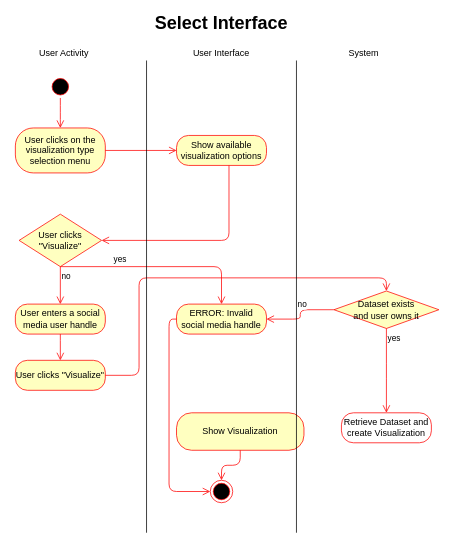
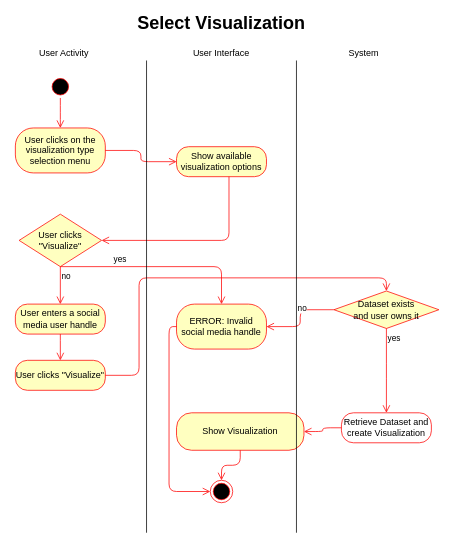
  <mxCell id="0" />
  <mxCell id="1" parent="0" />
  <mxCell id="2" value="" style="ellipse;html=1;shape=startState;fillColor=#000000;strokeColor=#ff0000;" vertex="1" parent="1"><mxGeometry x="65" y="100" width="30" height="30" as="geometry" /></mxCell>
  <mxCell id="3" value="" style="edgeStyle=orthogonalEdgeStyle;html=1;verticalAlign=bottom;endArrow=open;endSize=8;strokeColor=#ff0000;" edge="1" source="2" parent="1"><mxGeometry relative="1" as="geometry"><mxPoint x="80" y="170" as="targetPoint" /></mxGeometry></mxCell>
  <mxCell id="4" value="User clicks on the visualization type selection menu" style="rounded=1;whiteSpace=wrap;html=1;arcSize=40;fontColor=#000000;fillColor=#ffffc0;strokeColor=#ff0000;" vertex="1" parent="1"><mxGeometry x="20" y="170" width="120" height="60" as="geometry" /></mxCell>
  <mxCell id="5" value="" style="edgeStyle=orthogonalEdgeStyle;html=1;verticalAlign=bottom;endArrow=open;endSize=8;strokeColor=#ff0000;entryX=0;entryY=0.5;entryDx=0;entryDy=0;" edge="1" source="4" parent="1" target="6"><mxGeometry relative="1" as="geometry"><mxPoint x="425" y="200" as="targetPoint" /></mxGeometry></mxCell>
- <mxCell id="6" value="Show available visualization options" style="rounded=1;whiteSpace=wrap;html=1;arcSize=40;fontColor=#000000;fillColor=#ffffc0;strokeColor=#ff0000;" vertex="1" parent="1"><mxGeometry x="235" y="180" width="120" height="40" as="geometry" /></mxCell>
+ <mxCell id="6" value="Show available visualization options" style="rounded=1;whiteSpace=wrap;html=1;arcSize=40;fontColor=#000000;fillColor=#ffffc0;strokeColor=#ff0000;" vertex="1" parent="1"><mxGeometry x="235" y="195" width="120" height="40" as="geometry" /></mxCell>
  <mxCell id="7" value="" style="edgeStyle=orthogonalEdgeStyle;html=1;verticalAlign=bottom;endArrow=open;endSize=8;strokeColor=#ff0000;entryX=1;entryY=0.5;entryDx=0;entryDy=0;" edge="1" source="6" parent="1" target="10"><mxGeometry relative="1" as="geometry"><mxPoint x="185" y="320" as="targetPoint" /><Array as="points"><mxPoint x="305" y="320" /></Array></mxGeometry></mxCell>
  <mxCell id="8" value="User enters a social media user handle" style="rounded=1;whiteSpace=wrap;html=1;arcSize=40;fontColor=#000000;fillColor=#ffffc0;strokeColor=#ff0000;" vertex="1" parent="1"><mxGeometry x="20" y="405" width="120" height="40" as="geometry" /></mxCell>
  <mxCell id="9" value="" style="edgeStyle=orthogonalEdgeStyle;html=1;verticalAlign=bottom;endArrow=open;endSize=8;strokeColor=#ff0000;" edge="1" source="8" parent="1"><mxGeometry relative="1" as="geometry"><mxPoint x="80" y="480" as="targetPoint" /></mxGeometry></mxCell>
  <mxCell id="10" value="User clicks &quot;Visualize&quot;" style="rhombus;whiteSpace=wrap;html=1;fillColor=#ffffc0;strokeColor=#ff0000;" vertex="1" parent="1"><mxGeometry x="25" y="285" width="110" height="70" as="geometry" /></mxCell>
  <mxCell id="11" value="yes" style="edgeStyle=orthogonalEdgeStyle;html=1;align=left;verticalAlign=bottom;endArrow=open;endSize=8;strokeColor=#ff0000;entryX=0.5;entryY=0;entryDx=0;entryDy=0;" edge="1" source="10" parent="1" target="13"><mxGeometry x="0.598" y="-90" relative="1" as="geometry"><mxPoint x="485" y="390" as="targetPoint" /><Array as="points"><mxPoint x="295" y="355" /></Array><mxPoint as="offset" /></mxGeometry></mxCell>
  <mxCell id="12" value="no" style="edgeStyle=orthogonalEdgeStyle;html=1;align=left;verticalAlign=top;endArrow=open;endSize=8;strokeColor=#ff0000;entryX=0.5;entryY=0;entryDx=0;entryDy=0;" edge="1" source="10" parent="1" target="8"><mxGeometry x="-1" relative="1" as="geometry"><mxPoint x="85" y="405" as="targetPoint" /></mxGeometry></mxCell>
- <mxCell id="13" value="ERROR: Invalid social media handle" style="rounded=1;whiteSpace=wrap;html=1;arcSize=40;fontColor=#000000;fillColor=#ffffc0;strokeColor=#ff0000;" vertex="1" parent="1"><mxGeometry x="235" y="405" width="120" height="40" as="geometry" /></mxCell>
+ <mxCell id="13" value="ERROR: Invalid social media handle" style="rounded=1;whiteSpace=wrap;html=1;arcSize=40;fontColor=#000000;fillColor=#ffffc0;strokeColor=#ff0000;" vertex="1" parent="1"><mxGeometry x="235" y="405" width="120" height="60" as="geometry" /></mxCell>
  <mxCell id="14" value="Dataset exists&lt;br&gt;and user owns it" style="rhombus;whiteSpace=wrap;html=1;fillColor=#ffffc0;strokeColor=#ff0000;" vertex="1" parent="1"><mxGeometry x="445" y="387.5" width="140" height="50" as="geometry" /></mxCell>
  <mxCell id="15" value="no" style="edgeStyle=orthogonalEdgeStyle;html=1;align=left;verticalAlign=bottom;endArrow=open;endSize=8;strokeColor=#ff0000;entryX=1;entryY=0.5;entryDx=0;entryDy=0;" edge="1" source="14" parent="1" target="13"><mxGeometry x="-0.084" y="-5" relative="1" as="geometry"><mxPoint x="355" y="467" as="targetPoint" /><mxPoint as="offset" /></mxGeometry></mxCell>
  <mxCell id="16" value="yes" style="edgeStyle=orthogonalEdgeStyle;html=1;align=left;verticalAlign=top;endArrow=open;endSize=8;strokeColor=#ff0000;" edge="1" source="14" parent="1"><mxGeometry x="-1" relative="1" as="geometry"><mxPoint x="515" y="550" as="targetPoint" /></mxGeometry></mxCell>
  <mxCell id="17" value="User clicks &quot;Visualize&quot;" style="rounded=1;whiteSpace=wrap;html=1;arcSize=40;fontColor=#000000;fillColor=#ffffc0;strokeColor=#ff0000;" vertex="1" parent="1"><mxGeometry x="20" y="480" width="120" height="40" as="geometry" /></mxCell>
  <mxCell id="18" value="" style="edgeStyle=orthogonalEdgeStyle;html=1;verticalAlign=bottom;endArrow=open;endSize=8;strokeColor=#ff0000;entryX=0.5;entryY=0;entryDx=0;entryDy=0;" edge="1" source="17" parent="1" target="14"><mxGeometry relative="1" as="geometry"><mxPoint x="80" y="550" as="targetPoint" /><Array as="points"><mxPoint x="185" y="500" /><mxPoint x="185" y="370" /><mxPoint x="515" y="370" /></Array></mxGeometry></mxCell>
  <mxCell id="19" value="Retrieve Dataset and create Visualization" style="rounded=1;whiteSpace=wrap;html=1;arcSize=40;fontColor=#000000;fillColor=#ffffff;strokeColor=#ff0000;" vertex="1" parent="1"><mxGeometry x="455" y="550" width="120" height="40" as="geometry" /></mxCell>
+ <mxCell id="20" value="" style="edgeStyle=orthogonalEdgeStyle;html=1;verticalAlign=bottom;endArrow=open;endSize=8;strokeColor=#ff0000;entryX=1;entryY=0.5;entryDx=0;entryDy=0;" edge="1" source="19" parent="1" target="21"><mxGeometry relative="1" as="geometry"><mxPoint x="145" y="570" as="targetPoint" /></mxGeometry></mxCell>
  <mxCell id="21" value="Show Visualization" style="rounded=1;whiteSpace=wrap;html=1;arcSize=40;fontColor=#000000;fillColor=#ffffc0;strokeColor=#ff0000;" vertex="1" parent="1"><mxGeometry x="235" y="550" width="170" height="50" as="geometry" /></mxCell>
  <mxCell id="22" value="" style="edgeStyle=orthogonalEdgeStyle;html=1;verticalAlign=bottom;endArrow=open;endSize=8;strokeColor=#ff0000;entryX=0.5;entryY=0;entryDx=0;entryDy=0;" edge="1" source="21" parent="1" target="23"><mxGeometry relative="1" as="geometry"><mxPoint x="80" y="650" as="targetPoint" /></mxGeometry></mxCell>
  <mxCell id="23" value="" style="ellipse;html=1;shape=endState;fillColor=#000000;strokeColor=#ff0000;" vertex="1" parent="1"><mxGeometry x="280" y="640" width="30" height="30" as="geometry" /></mxCell>
  <mxCell id="24" value="" style="endArrow=none;html=1;" edge="1" parent="1"><mxGeometry width="50" height="50" relative="1" as="geometry"><mxPoint x="195" y="710" as="sourcePoint" /><mxPoint x="195" y="80" as="targetPoint" /></mxGeometry></mxCell>
  <mxCell id="25" value="" style="endArrow=none;html=1;" edge="1" parent="1"><mxGeometry width="50" height="50" relative="1" as="geometry"><mxPoint x="395" y="710" as="sourcePoint" /><mxPoint x="395" y="80" as="targetPoint" /></mxGeometry></mxCell>
  <mxCell id="26" value="" style="edgeStyle=orthogonalEdgeStyle;html=1;verticalAlign=bottom;endArrow=open;endSize=8;strokeColor=#ff0000;entryX=0;entryY=0.5;entryDx=0;entryDy=0;exitX=0;exitY=0.5;exitDx=0;exitDy=0;" edge="1" parent="1" source="13" target="23"><mxGeometry relative="1" as="geometry"><mxPoint x="90" y="180" as="targetPoint" /><mxPoint x="90" y="140" as="sourcePoint" /></mxGeometry></mxCell>
  <mxCell id="27" value="User Activity" style="text;html=1;strokeColor=none;fillColor=none;align=center;verticalAlign=middle;whiteSpace=wrap;rounded=0;" vertex="1" parent="1"><mxGeometry x="45" y="60" width="80" height="20" as="geometry" /></mxCell>
  <mxCell id="28" value="User Interface" style="text;html=1;strokeColor=none;fillColor=none;align=center;verticalAlign=middle;whiteSpace=wrap;rounded=0;" vertex="1" parent="1"><mxGeometry x="245" y="60" width="100" height="20" as="geometry" /></mxCell>
  <mxCell id="29" value="System" style="text;html=1;strokeColor=none;fillColor=none;align=center;verticalAlign=middle;whiteSpace=wrap;rounded=0;" vertex="1" parent="1"><mxGeometry x="465" y="60" width="40" height="20" as="geometry" /></mxCell>
- <mxCell id="30" value="Select Interface" style="text;html=1;strokeColor=none;fillColor=none;align=center;verticalAlign=middle;whiteSpace=wrap;rounded=0;fontSize=24;fontStyle=1" vertex="1" parent="1"><mxGeometry x="65" y="20" width="460" height="20" as="geometry" /></mxCell>
+ <mxCell id="30" value="Select Visualization" style="text;html=1;strokeColor=none;fillColor=none;align=center;verticalAlign=middle;whiteSpace=wrap;rounded=0;fontSize=24;fontStyle=1" vertex="1" parent="1"><mxGeometry x="65" y="20" width="460" height="20" as="geometry" /></mxCell>
  <mxCell id="31" value="&lt;font style=&quot;font-size: 11px&quot;&gt;yes&lt;/font&gt;" style="text;html=1;strokeColor=none;fillColor=none;align=center;verticalAlign=middle;whiteSpace=wrap;rounded=0;fontSize=11;" vertex="1" parent="1"><mxGeometry x="140" y="335" width="40" height="20" as="geometry" /></mxCell>
